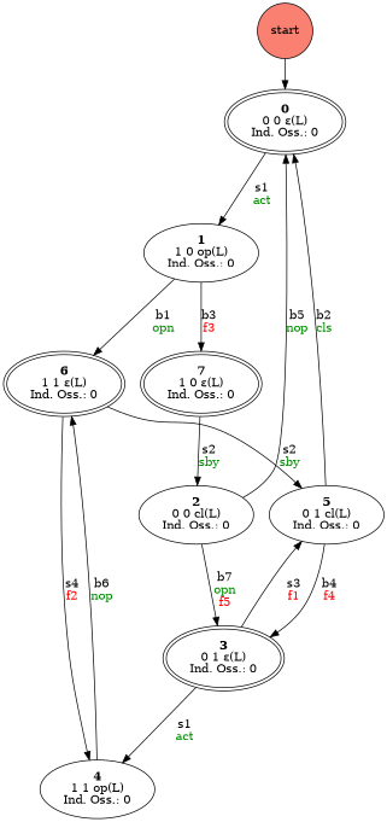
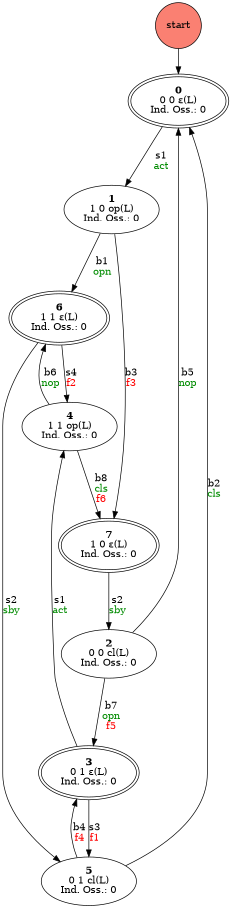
  digraph {
    start [fillcolor=salmon shape=circle style=filled]
    n2 [label=<<b>0</b><br/>0 0 ε(L)<br/>Ind. Oss.: 0> peripheries=2]
    n3 [label=<<b>1</b><br/>1 0 op(L)<br/>Ind. Oss.: 0>]
    n4 [label=<<b>6</b><br/>1 1 ε(L)<br/>Ind. Oss.: 0> peripheries=2]
    n5 [label=<<b>7</b><br/>1 0 ε(L)<br/>Ind. Oss.: 0> peripheries=2]
    n6 [label=<<b>2</b><br/>0 0 cl(L)<br/>Ind. Oss.: 0>]
    n7 [label=<<b>3</b><br/>0 1 ε(L)<br/>Ind. Oss.: 0> peripheries=2]
    n8 [label=<<b>4</b><br/>1 1 op(L)<br/>Ind. Oss.: 0>]
    n9 [label=<<b>5</b><br/>0 1 cl(L)<br/>Ind. Oss.: 0>]
    start -> n2
    n2 -> n3 [label=<<br/>s1<br/><font color="green4">act</font>>]
    n3 -> n4 [label=<<br/>b1<br/><font color="green4">opn</font>>]
    n3 -> n5 [label=<<br/>b3<br/><font color="red">f3</font>>]
    n4 -> n8 [label=<<br/>s4<br/><font color="red">f2</font>>]
    n4 -> n9 [label=<<br/>s2<br/><font color="green4">sby</font>>]
    n5 -> n6 [label=<<br/>s2<br/><font color="green4">sby</font>>]
    n6 -> n2 [label=<<br/>b5<br/><font color="green4">nop</font>>]
    n6 -> n7 [label=<<br/>b7<br/><font color="green4">opn</font><br/><font color="red">f5</font>>]
    n7 -> n8 [label=<<br/>s1<br/><font color="green4">act</font>>]
    n7 -> n9 [label=<<br/>s3<br/><font color="red">f1</font>>]
    n8 -> n4 [label=<<br/>b6<br/><font color="green4">nop</font>>]
+   n8 -> n5 [label=<<br/>b8<br/><font color="green4">cls</font><br/><font color="red">f6</font>>]
    n9 -> n2 [label=<<br/>b2<br/><font color="green4">cls</font>>]
    n9 -> n7 [label=<<br/>b4<br/><font color="red">f4</font>>]
  }
